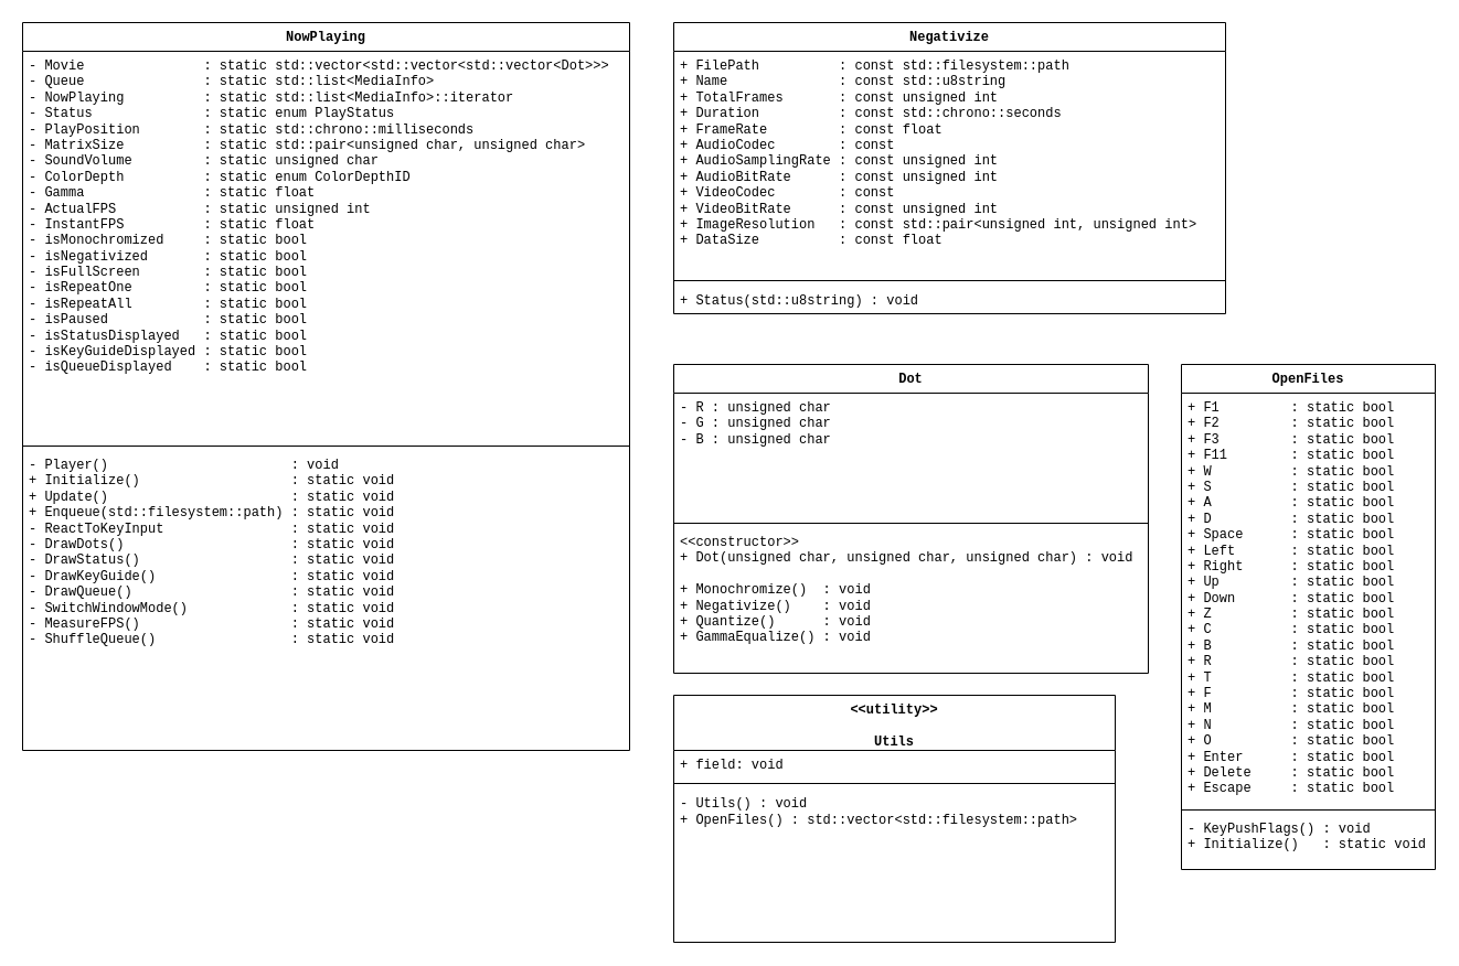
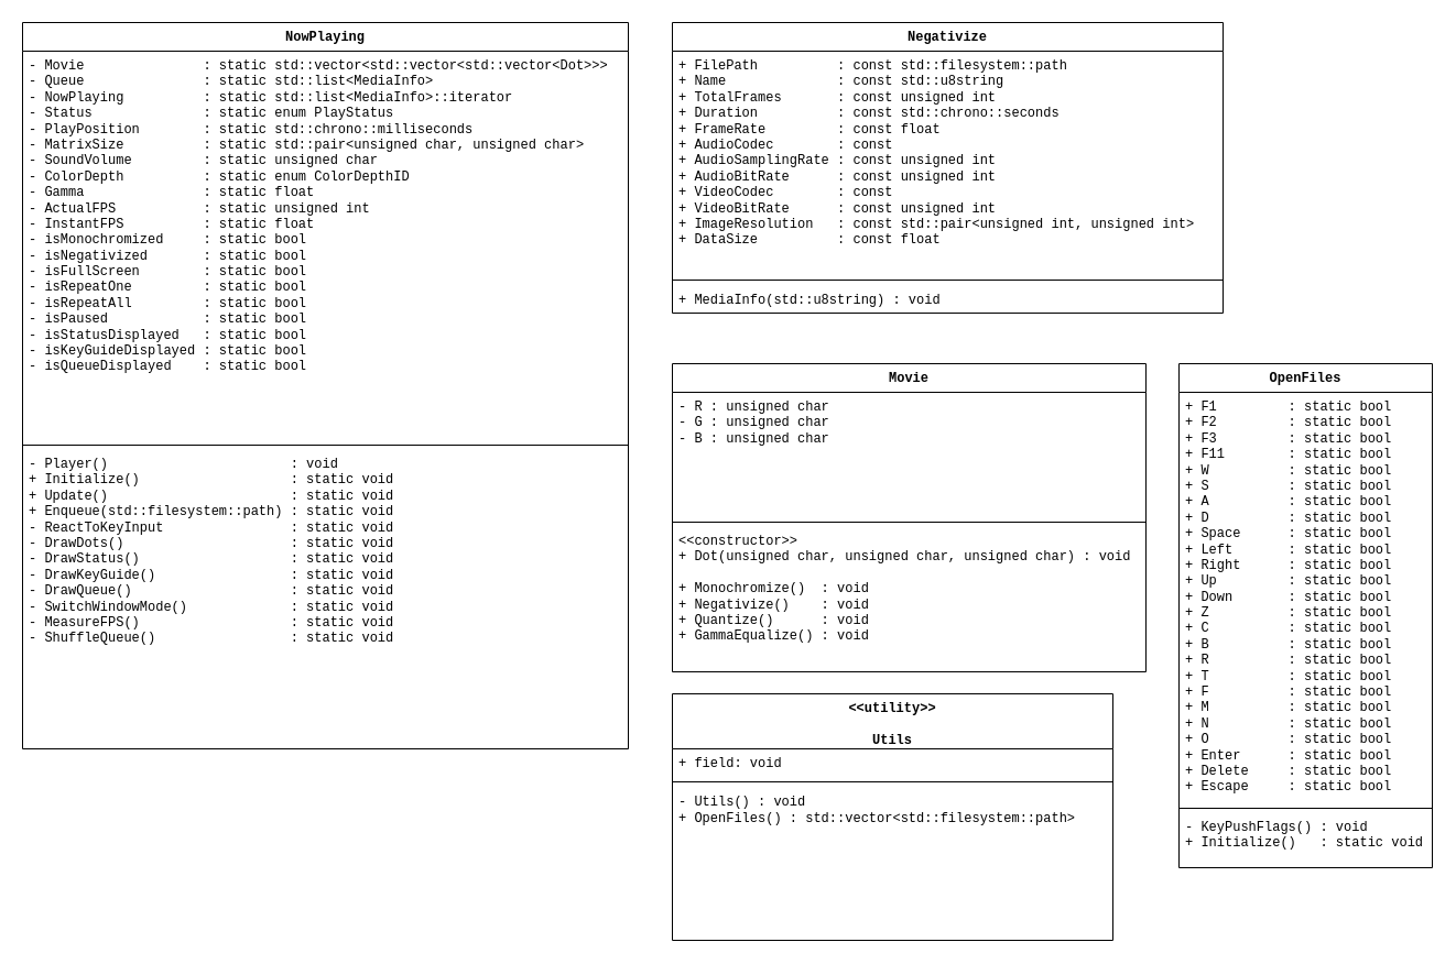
  <mxCell id="0" />
  <mxCell id="1" parent="0" />
  <mxCell id="2" value="NowPlaying" style="swimlane;fontStyle=1;align=center;verticalAlign=top;childLayout=stackLayout;horizontal=1;startSize=26;horizontalStack=0;resizeParent=1;resizeParentMax=0;resizeLast=0;collapsible=1;marginBottom=0;whiteSpace=wrap;html=1;fontFamily=Courier New;" parent="1" vertex="1"><mxGeometry x="20" y="20" width="550" height="660" as="geometry" /></mxCell>
  <mxCell id="3" value="- Movie&amp;nbsp; &amp;nbsp; &amp;nbsp; &amp;nbsp; &amp;nbsp; &amp;nbsp; &amp;nbsp; &amp;nbsp;: static std::vector&amp;lt;std::vector&amp;lt;std::vector&amp;lt;Dot&amp;gt;&amp;gt;&amp;gt;&lt;br&gt;- Queue&amp;nbsp; &amp;nbsp; &amp;nbsp; &amp;nbsp; &amp;nbsp; &amp;nbsp; &amp;nbsp; &amp;nbsp;: static std::list&amp;lt;MediaInfo&amp;gt;&lt;br&gt;- NowPlaying&amp;nbsp; &amp;nbsp; &amp;nbsp; &amp;nbsp; &amp;nbsp; : static std::list&amp;lt;MediaInfo&amp;gt;::iterator&lt;br&gt;- Status&amp;nbsp; &amp;nbsp; &amp;nbsp; &amp;nbsp; &amp;nbsp; &amp;nbsp; &amp;nbsp; : static enum PlayStatus&lt;br&gt;- PlayPosition&amp;nbsp; &amp;nbsp; &amp;nbsp; &amp;nbsp; : static std::chrono::milliseconds&lt;br&gt;- MatrixSize&amp;nbsp; &amp;nbsp; &amp;nbsp; &amp;nbsp; &amp;nbsp; : static std::pair&amp;lt;unsigned char, unsigned char&amp;gt;&lt;br&gt;- SoundVolume&amp;nbsp; &amp;nbsp; &amp;nbsp; &amp;nbsp; &amp;nbsp;: static unsigned char&lt;br&gt;- ColorDepth&amp;nbsp; &amp;nbsp; &amp;nbsp; &amp;nbsp; &amp;nbsp; : static enum ColorDepthID&lt;br&gt;- Gamma&amp;nbsp; &amp;nbsp; &amp;nbsp; &amp;nbsp; &amp;nbsp; &amp;nbsp; &amp;nbsp; &amp;nbsp;: static float&lt;br&gt;- ActualFPS&amp;nbsp; &amp;nbsp; &amp;nbsp; &amp;nbsp; &amp;nbsp; &amp;nbsp;: static unsigned int&lt;br&gt;- InstantFPS&amp;nbsp; &amp;nbsp; &amp;nbsp; &amp;nbsp; &amp;nbsp; : static float&lt;br&gt;- isMonochromized&amp;nbsp; &amp;nbsp; &amp;nbsp;: static bool&lt;br&gt;- isNegativized&amp;nbsp; &amp;nbsp; &amp;nbsp; &amp;nbsp;: static bool&lt;br&gt;- isFullScreen&amp;nbsp; &amp;nbsp; &amp;nbsp; &amp;nbsp; : static bool&lt;br&gt;- isRepeatOne&amp;nbsp; &amp;nbsp; &amp;nbsp; &amp;nbsp; &amp;nbsp;: static bool&lt;br&gt;- isRepeatAll&amp;nbsp; &amp;nbsp; &amp;nbsp; &amp;nbsp; &amp;nbsp;: static bool&lt;br&gt;- isPaused&amp;nbsp; &amp;nbsp; &amp;nbsp; &amp;nbsp; &amp;nbsp; &amp;nbsp; : static bool&lt;br&gt;- isStatusDisplayed&amp;nbsp; &amp;nbsp;: static bool&lt;br&gt;- isKeyGuideDisplayed : static bool&lt;br&gt;- isQueueDisplayed&amp;nbsp; &amp;nbsp; : static bool" style="text;strokeColor=none;fillColor=none;align=left;verticalAlign=top;spacingLeft=4;spacingRight=4;overflow=hidden;rotatable=0;points=[[0,0.5],[1,0.5]];portConstraint=eastwest;whiteSpace=wrap;html=1;fontFamily=Courier New;" parent="2" vertex="1"><mxGeometry y="26" width="550" height="354" as="geometry" /></mxCell>
  <mxCell id="4" value="" style="line;strokeWidth=1;fillColor=none;align=left;verticalAlign=middle;spacingTop=-1;spacingLeft=3;spacingRight=3;rotatable=0;labelPosition=right;points=[];portConstraint=eastwest;strokeColor=inherit;fontFamily=Courier New;" parent="2" vertex="1"><mxGeometry y="380" width="550" height="8" as="geometry" /></mxCell>
  <mxCell id="5" value="- Player()&amp;nbsp; &amp;nbsp; &amp;nbsp; &amp;nbsp; &amp;nbsp; &amp;nbsp; &amp;nbsp; &amp;nbsp; &amp;nbsp; &amp;nbsp; &amp;nbsp; &amp;nbsp;: void&lt;br&gt;+ Initialize()&amp;nbsp; &amp;nbsp; &amp;nbsp; &amp;nbsp; &amp;nbsp; &amp;nbsp; &amp;nbsp; &amp;nbsp; &amp;nbsp; &amp;nbsp;: static void&lt;br&gt;+ Update()&amp;nbsp; &amp;nbsp; &amp;nbsp; &amp;nbsp; &amp;nbsp; &amp;nbsp; &amp;nbsp; &amp;nbsp; &amp;nbsp; &amp;nbsp; &amp;nbsp; &amp;nbsp;: static void&lt;br&gt;+ Enqueue(std::filesystem::path) : static void&lt;br&gt;- ReactToKeyInput&amp;nbsp; &amp;nbsp; &amp;nbsp; &amp;nbsp; &amp;nbsp; &amp;nbsp; &amp;nbsp; &amp;nbsp; : static void&lt;br&gt;- DrawDots()&amp;nbsp; &amp;nbsp; &amp;nbsp; &amp;nbsp; &amp;nbsp; &amp;nbsp; &amp;nbsp; &amp;nbsp; &amp;nbsp; &amp;nbsp; &amp;nbsp;: static void&lt;br&gt;- DrawStatus()&amp;nbsp; &amp;nbsp; &amp;nbsp; &amp;nbsp; &amp;nbsp; &amp;nbsp; &amp;nbsp; &amp;nbsp; &amp;nbsp; &amp;nbsp;: static void&lt;br&gt;- DrawKeyGuide()&amp;nbsp; &amp;nbsp; &amp;nbsp; &amp;nbsp; &amp;nbsp; &amp;nbsp; &amp;nbsp; &amp;nbsp; &amp;nbsp;: static void&lt;br&gt;- DrawQueue()&amp;nbsp; &amp;nbsp; &amp;nbsp; &amp;nbsp; &amp;nbsp; &amp;nbsp; &amp;nbsp; &amp;nbsp; &amp;nbsp; &amp;nbsp; : static void&lt;br&gt;- SwitchWindowMode()&amp;nbsp; &amp;nbsp; &amp;nbsp; &amp;nbsp; &amp;nbsp; &amp;nbsp; &amp;nbsp;: static void&lt;br&gt;- MeasureFPS()&amp;nbsp; &amp;nbsp; &amp;nbsp; &amp;nbsp; &amp;nbsp; &amp;nbsp; &amp;nbsp; &amp;nbsp; &amp;nbsp; &amp;nbsp;: static void&lt;br&gt;- ShuffleQueue()&amp;nbsp; &amp;nbsp; &amp;nbsp; &amp;nbsp; &amp;nbsp; &amp;nbsp; &amp;nbsp; &amp;nbsp; &amp;nbsp;: static void" style="text;strokeColor=none;fillColor=none;align=left;verticalAlign=top;spacingLeft=4;spacingRight=4;overflow=hidden;rotatable=0;points=[[0,0.5],[1,0.5]];portConstraint=eastwest;whiteSpace=wrap;html=1;fontFamily=Courier New;" parent="2" vertex="1"><mxGeometry y="388" width="550" height="272" as="geometry" /></mxCell>
- <mxCell id="6" value="Dot" style="swimlane;fontStyle=1;align=center;verticalAlign=top;childLayout=stackLayout;horizontal=1;startSize=26;horizontalStack=0;resizeParent=1;resizeParentMax=0;resizeLast=0;collapsible=1;marginBottom=0;whiteSpace=wrap;html=1;fontFamily=Courier New;" parent="1" vertex="1"><mxGeometry x="610" y="330" width="430" height="280" as="geometry" /></mxCell>
+ <mxCell id="6" value="Movie" style="swimlane;fontStyle=1;align=center;verticalAlign=top;childLayout=stackLayout;horizontal=1;startSize=26;horizontalStack=0;resizeParent=1;resizeParentMax=0;resizeLast=0;collapsible=1;marginBottom=0;whiteSpace=wrap;html=1;fontFamily=Courier New;" parent="1" vertex="1"><mxGeometry x="610" y="330" width="430" height="280" as="geometry" /></mxCell>
  <mxCell id="7" value="- R : unsigned char&lt;br&gt;- G : unsigned char&lt;br&gt;- B : unsigned char" style="text;strokeColor=none;fillColor=none;align=left;verticalAlign=top;spacingLeft=4;spacingRight=4;overflow=hidden;rotatable=0;points=[[0,0.5],[1,0.5]];portConstraint=eastwest;whiteSpace=wrap;html=1;fontFamily=Courier New;" parent="6" vertex="1"><mxGeometry y="26" width="430" height="114" as="geometry" /></mxCell>
  <mxCell id="8" value="" style="line;strokeWidth=1;fillColor=none;align=left;verticalAlign=middle;spacingTop=-1;spacingLeft=3;spacingRight=3;rotatable=0;labelPosition=right;points=[];portConstraint=eastwest;strokeColor=inherit;fontFamily=Courier New;" parent="6" vertex="1"><mxGeometry y="140" width="430" height="8" as="geometry" /></mxCell>
  <mxCell id="9" value="&amp;lt;&amp;lt;constructor&amp;gt;&amp;gt;&lt;br&gt;+ Dot(unsigned char, unsigned char, unsigned char) : void&lt;br&gt;&lt;br&gt;+ Monochromize()&amp;nbsp; : void&lt;br&gt;+ Negativize()&amp;nbsp; &amp;nbsp; : void&lt;br&gt;+ Quantize()&amp;nbsp; &amp;nbsp; &amp;nbsp; : void&lt;br&gt;+ GammaEqualize() : void" style="text;strokeColor=none;fillColor=none;align=left;verticalAlign=top;spacingLeft=4;spacingRight=4;overflow=hidden;rotatable=0;points=[[0,0.5],[1,0.5]];portConstraint=eastwest;whiteSpace=wrap;html=1;fontFamily=Courier New;" parent="6" vertex="1"><mxGeometry y="148" width="430" height="132" as="geometry" /></mxCell>
  <mxCell id="10" value="OpenFiles" style="swimlane;fontStyle=1;align=center;verticalAlign=top;childLayout=stackLayout;horizontal=1;startSize=26;horizontalStack=0;resizeParent=1;resizeParentMax=0;resizeLast=0;collapsible=1;marginBottom=0;whiteSpace=wrap;html=1;fontFamily=Courier New;" parent="1" vertex="1"><mxGeometry x="1070" y="330" width="230" height="458" as="geometry" /></mxCell>
  <mxCell id="11" value="+ F1&amp;nbsp; &amp;nbsp; &amp;nbsp; &amp;nbsp; &amp;nbsp;: static bool&lt;br&gt;+ F2&amp;nbsp; &amp;nbsp; &amp;nbsp; &amp;nbsp; &amp;nbsp;: static bool&lt;br&gt;+ F3&amp;nbsp; &amp;nbsp; &amp;nbsp; &amp;nbsp; &amp;nbsp;: static bool&lt;br&gt;+ F11&amp;nbsp; &amp;nbsp; &amp;nbsp; &amp;nbsp; : static bool&lt;br&gt;+ W&amp;nbsp; &amp;nbsp; &amp;nbsp; &amp;nbsp; &amp;nbsp; : static bool&lt;br&gt;+ S&amp;nbsp; &amp;nbsp; &amp;nbsp; &amp;nbsp; &amp;nbsp; : static bool&lt;br&gt;+ A&amp;nbsp; &amp;nbsp; &amp;nbsp; &amp;nbsp; &amp;nbsp; : static bool&lt;br&gt;+ D&amp;nbsp; &amp;nbsp; &amp;nbsp; &amp;nbsp; &amp;nbsp; : static bool&lt;br&gt;+ Space&amp;nbsp; &amp;nbsp; &amp;nbsp; : static bool&lt;br&gt;+ Left&amp;nbsp; &amp;nbsp; &amp;nbsp; &amp;nbsp;: static bool&lt;br&gt;+ Right&amp;nbsp; &amp;nbsp; &amp;nbsp; : static bool&lt;br&gt;+ Up&amp;nbsp; &amp;nbsp; &amp;nbsp; &amp;nbsp; &amp;nbsp;: static bool&lt;br&gt;+ Down&amp;nbsp; &amp;nbsp; &amp;nbsp; &amp;nbsp;: static bool&lt;br&gt;+ Z&amp;nbsp; &amp;nbsp; &amp;nbsp; &amp;nbsp; &amp;nbsp; : static bool&lt;br&gt;+ C&amp;nbsp; &amp;nbsp; &amp;nbsp; &amp;nbsp;&amp;nbsp; &amp;nbsp;: static bool&lt;br&gt;+ B&amp;nbsp; &amp;nbsp; &amp;nbsp; &amp;nbsp; &amp;nbsp; : static bool&lt;br&gt;+ R&amp;nbsp; &amp;nbsp; &amp;nbsp; &amp;nbsp; &amp;nbsp; : static bool&lt;br&gt;+ T&amp;nbsp; &amp;nbsp; &amp;nbsp; &amp;nbsp; &amp;nbsp; : static bool&amp;nbsp;&lt;br&gt;+ F&amp;nbsp; &amp;nbsp; &amp;nbsp; &amp;nbsp; &amp;nbsp; : static bool&lt;br&gt;+ M&amp;nbsp; &amp;nbsp; &amp;nbsp; &amp;nbsp; &amp;nbsp; : static bool&lt;br&gt;+ N&amp;nbsp; &amp;nbsp; &amp;nbsp; &amp;nbsp; &amp;nbsp; : static bool&lt;br&gt;+ O&amp;nbsp; &amp;nbsp; &amp;nbsp; &amp;nbsp; &amp;nbsp; : static bool&lt;br&gt;+ Enter&amp;nbsp; &amp;nbsp; &amp;nbsp; : static bool&lt;br&gt;+ Delete&amp;nbsp; &amp;nbsp; &amp;nbsp;: static bool&lt;br&gt;+ Escape&amp;nbsp; &amp;nbsp; &amp;nbsp;: static bool" style="text;strokeColor=none;fillColor=none;align=left;verticalAlign=top;spacingLeft=4;spacingRight=4;overflow=hidden;rotatable=0;points=[[0,0.5],[1,0.5]];portConstraint=eastwest;whiteSpace=wrap;html=1;fontFamily=Courier New;" parent="10" vertex="1"><mxGeometry y="26" width="230" height="374" as="geometry" /></mxCell>
  <mxCell id="12" value="" style="line;strokeWidth=1;fillColor=none;align=left;verticalAlign=middle;spacingTop=-1;spacingLeft=3;spacingRight=3;rotatable=0;labelPosition=right;points=[];portConstraint=eastwest;strokeColor=inherit;fontFamily=Courier New;" parent="10" vertex="1"><mxGeometry y="400" width="230" height="8" as="geometry" /></mxCell>
  <mxCell id="13" value="- KeyPushFlags() : void&lt;br&gt;+ Initialize()&amp;nbsp; &amp;nbsp;: static void" style="text;strokeColor=none;fillColor=none;align=left;verticalAlign=top;spacingLeft=4;spacingRight=4;overflow=hidden;rotatable=0;points=[[0,0.5],[1,0.5]];portConstraint=eastwest;whiteSpace=wrap;html=1;fontFamily=Courier New;" parent="10" vertex="1"><mxGeometry y="408" width="230" height="50" as="geometry" /></mxCell>
  <mxCell id="14" value="Negativize" style="swimlane;fontStyle=1;align=center;verticalAlign=top;childLayout=stackLayout;horizontal=1;startSize=26;horizontalStack=0;resizeParent=1;resizeParentMax=0;resizeLast=0;collapsible=1;marginBottom=0;whiteSpace=wrap;html=1;fontFamily=Courier New;" parent="1" vertex="1"><mxGeometry x="610" y="20" width="500" height="264" as="geometry" /></mxCell>
  <mxCell id="15" value="&lt;font&gt;+ FilePath&amp;nbsp; &amp;nbsp; &amp;nbsp; &amp;nbsp; &amp;nbsp; : const std::filesystem::path&lt;br style=&quot;border-color: var(--border-color);&quot;&gt;+ Name&amp;nbsp; &amp;nbsp; &amp;nbsp; &amp;nbsp; &amp;nbsp; &amp;nbsp; &amp;nbsp; : const std::u8string&lt;br style=&quot;border-color: var(--border-color);&quot;&gt;+ TotalFrames&amp;nbsp; &amp;nbsp; &amp;nbsp; &amp;nbsp;: const unsigned int&lt;br style=&quot;border-color: var(--border-color);&quot;&gt;+ Duration&amp;nbsp; &amp;nbsp; &amp;nbsp; &amp;nbsp; &amp;nbsp; : const std::chrono::seconds&lt;br style=&quot;border-color: var(--border-color);&quot;&gt;+ FrameRate&amp;nbsp; &amp;nbsp; &amp;nbsp; &amp;nbsp; &amp;nbsp;: const float&lt;br style=&quot;border-color: var(--border-color);&quot;&gt;+ AudioCodec&amp;nbsp; &amp;nbsp; &amp;nbsp; &amp;nbsp; : const&lt;br style=&quot;border-color: var(--border-color);&quot;&gt;+ AudioSamplingRate : const unsigned int&lt;br style=&quot;border-color: var(--border-color);&quot;&gt;+ AudioBitRate&amp;nbsp; &amp;nbsp; &amp;nbsp; : const unsigned int&lt;br style=&quot;border-color: var(--border-color);&quot;&gt;+ VideoCodec&amp;nbsp; &amp;nbsp; &amp;nbsp; &amp;nbsp; : const&lt;br style=&quot;border-color: var(--border-color);&quot;&gt;+ VideoBitRate&amp;nbsp; &amp;nbsp; &amp;nbsp; : const unsigned int&lt;br style=&quot;border-color: var(--border-color);&quot;&gt;+ ImageResolution&amp;nbsp; &amp;nbsp;: const std::pair&amp;lt;unsigned int, unsigned int&amp;gt;&lt;br style=&quot;border-color: var(--border-color);&quot;&gt;+ DataSize&amp;nbsp; &amp;nbsp; &amp;nbsp; &amp;nbsp; &amp;nbsp; : const float&lt;/font&gt;" style="text;strokeColor=none;fillColor=none;align=left;verticalAlign=top;spacingLeft=4;spacingRight=4;overflow=hidden;rotatable=0;points=[[0,0.5],[1,0.5]];portConstraint=eastwest;whiteSpace=wrap;html=1;fontFamily=Courier New;" parent="14" vertex="1"><mxGeometry y="26" width="500" height="204" as="geometry" /></mxCell>
  <mxCell id="16" value="" style="line;strokeWidth=1;fillColor=none;align=left;verticalAlign=middle;spacingTop=-1;spacingLeft=3;spacingRight=3;rotatable=0;labelPosition=right;points=[];portConstraint=eastwest;strokeColor=inherit;" parent="14" vertex="1"><mxGeometry y="230" width="500" height="8" as="geometry" /></mxCell>
- <mxCell id="17" value="&lt;font face=&quot;Courier New&quot;&gt;+ Status(std::u8string) : void&lt;/font&gt;" style="text;strokeColor=none;fillColor=none;align=left;verticalAlign=top;spacingLeft=4;spacingRight=4;overflow=hidden;rotatable=0;points=[[0,0.5],[1,0.5]];portConstraint=eastwest;whiteSpace=wrap;html=1;" parent="14" vertex="1"><mxGeometry y="238" width="500" height="26" as="geometry" /></mxCell>
+ <mxCell id="17" value="&lt;font face=&quot;Courier New&quot;&gt;+ MediaInfo(std::u8string) : void&lt;/font&gt;" style="text;strokeColor=none;fillColor=none;align=left;verticalAlign=top;spacingLeft=4;spacingRight=4;overflow=hidden;rotatable=0;points=[[0,0.5],[1,0.5]];portConstraint=eastwest;whiteSpace=wrap;html=1;" parent="14" vertex="1"><mxGeometry y="238" width="500" height="26" as="geometry" /></mxCell>
  <mxCell id="18" value="&amp;lt;&amp;lt;utility&amp;gt;&amp;gt;&lt;br&gt;&lt;br&gt;Utils" style="swimlane;fontStyle=1;align=center;verticalAlign=top;childLayout=stackLayout;horizontal=1;startSize=50;horizontalStack=0;resizeParent=1;resizeParentMax=0;resizeLast=0;collapsible=1;marginBottom=0;whiteSpace=wrap;html=1;fontFamily=Courier New;" parent="1" vertex="1"><mxGeometry x="610" y="630" width="400" height="224" as="geometry" /></mxCell>
  <mxCell id="19" value="&lt;font&gt;+ field: void&lt;/font&gt;" style="text;strokeColor=none;fillColor=none;align=left;verticalAlign=top;spacingLeft=4;spacingRight=4;overflow=hidden;rotatable=0;points=[[0,0.5],[1,0.5]];portConstraint=eastwest;whiteSpace=wrap;html=1;fontFamily=Courier New;" parent="18" vertex="1"><mxGeometry y="50" width="400" height="26" as="geometry" /></mxCell>
  <mxCell id="20" value="" style="line;strokeWidth=1;fillColor=none;align=left;verticalAlign=middle;spacingTop=-1;spacingLeft=3;spacingRight=3;rotatable=0;labelPosition=right;points=[];portConstraint=eastwest;strokeColor=inherit;" parent="18" vertex="1"><mxGeometry y="76" width="400" height="8" as="geometry" /></mxCell>
  <mxCell id="21" value="&lt;font face=&quot;Courier New&quot;&gt;- Utils() : void&lt;br&gt;+ OpenFiles() : std::vector&amp;lt;std::filesystem::path&amp;gt;&lt;br&gt;&lt;/font&gt;" style="text;strokeColor=none;fillColor=none;align=left;verticalAlign=top;spacingLeft=4;spacingRight=4;overflow=hidden;rotatable=0;points=[[0,0.5],[1,0.5]];portConstraint=eastwest;whiteSpace=wrap;html=1;" parent="18" vertex="1"><mxGeometry y="84" width="400" height="140" as="geometry" /></mxCell>
